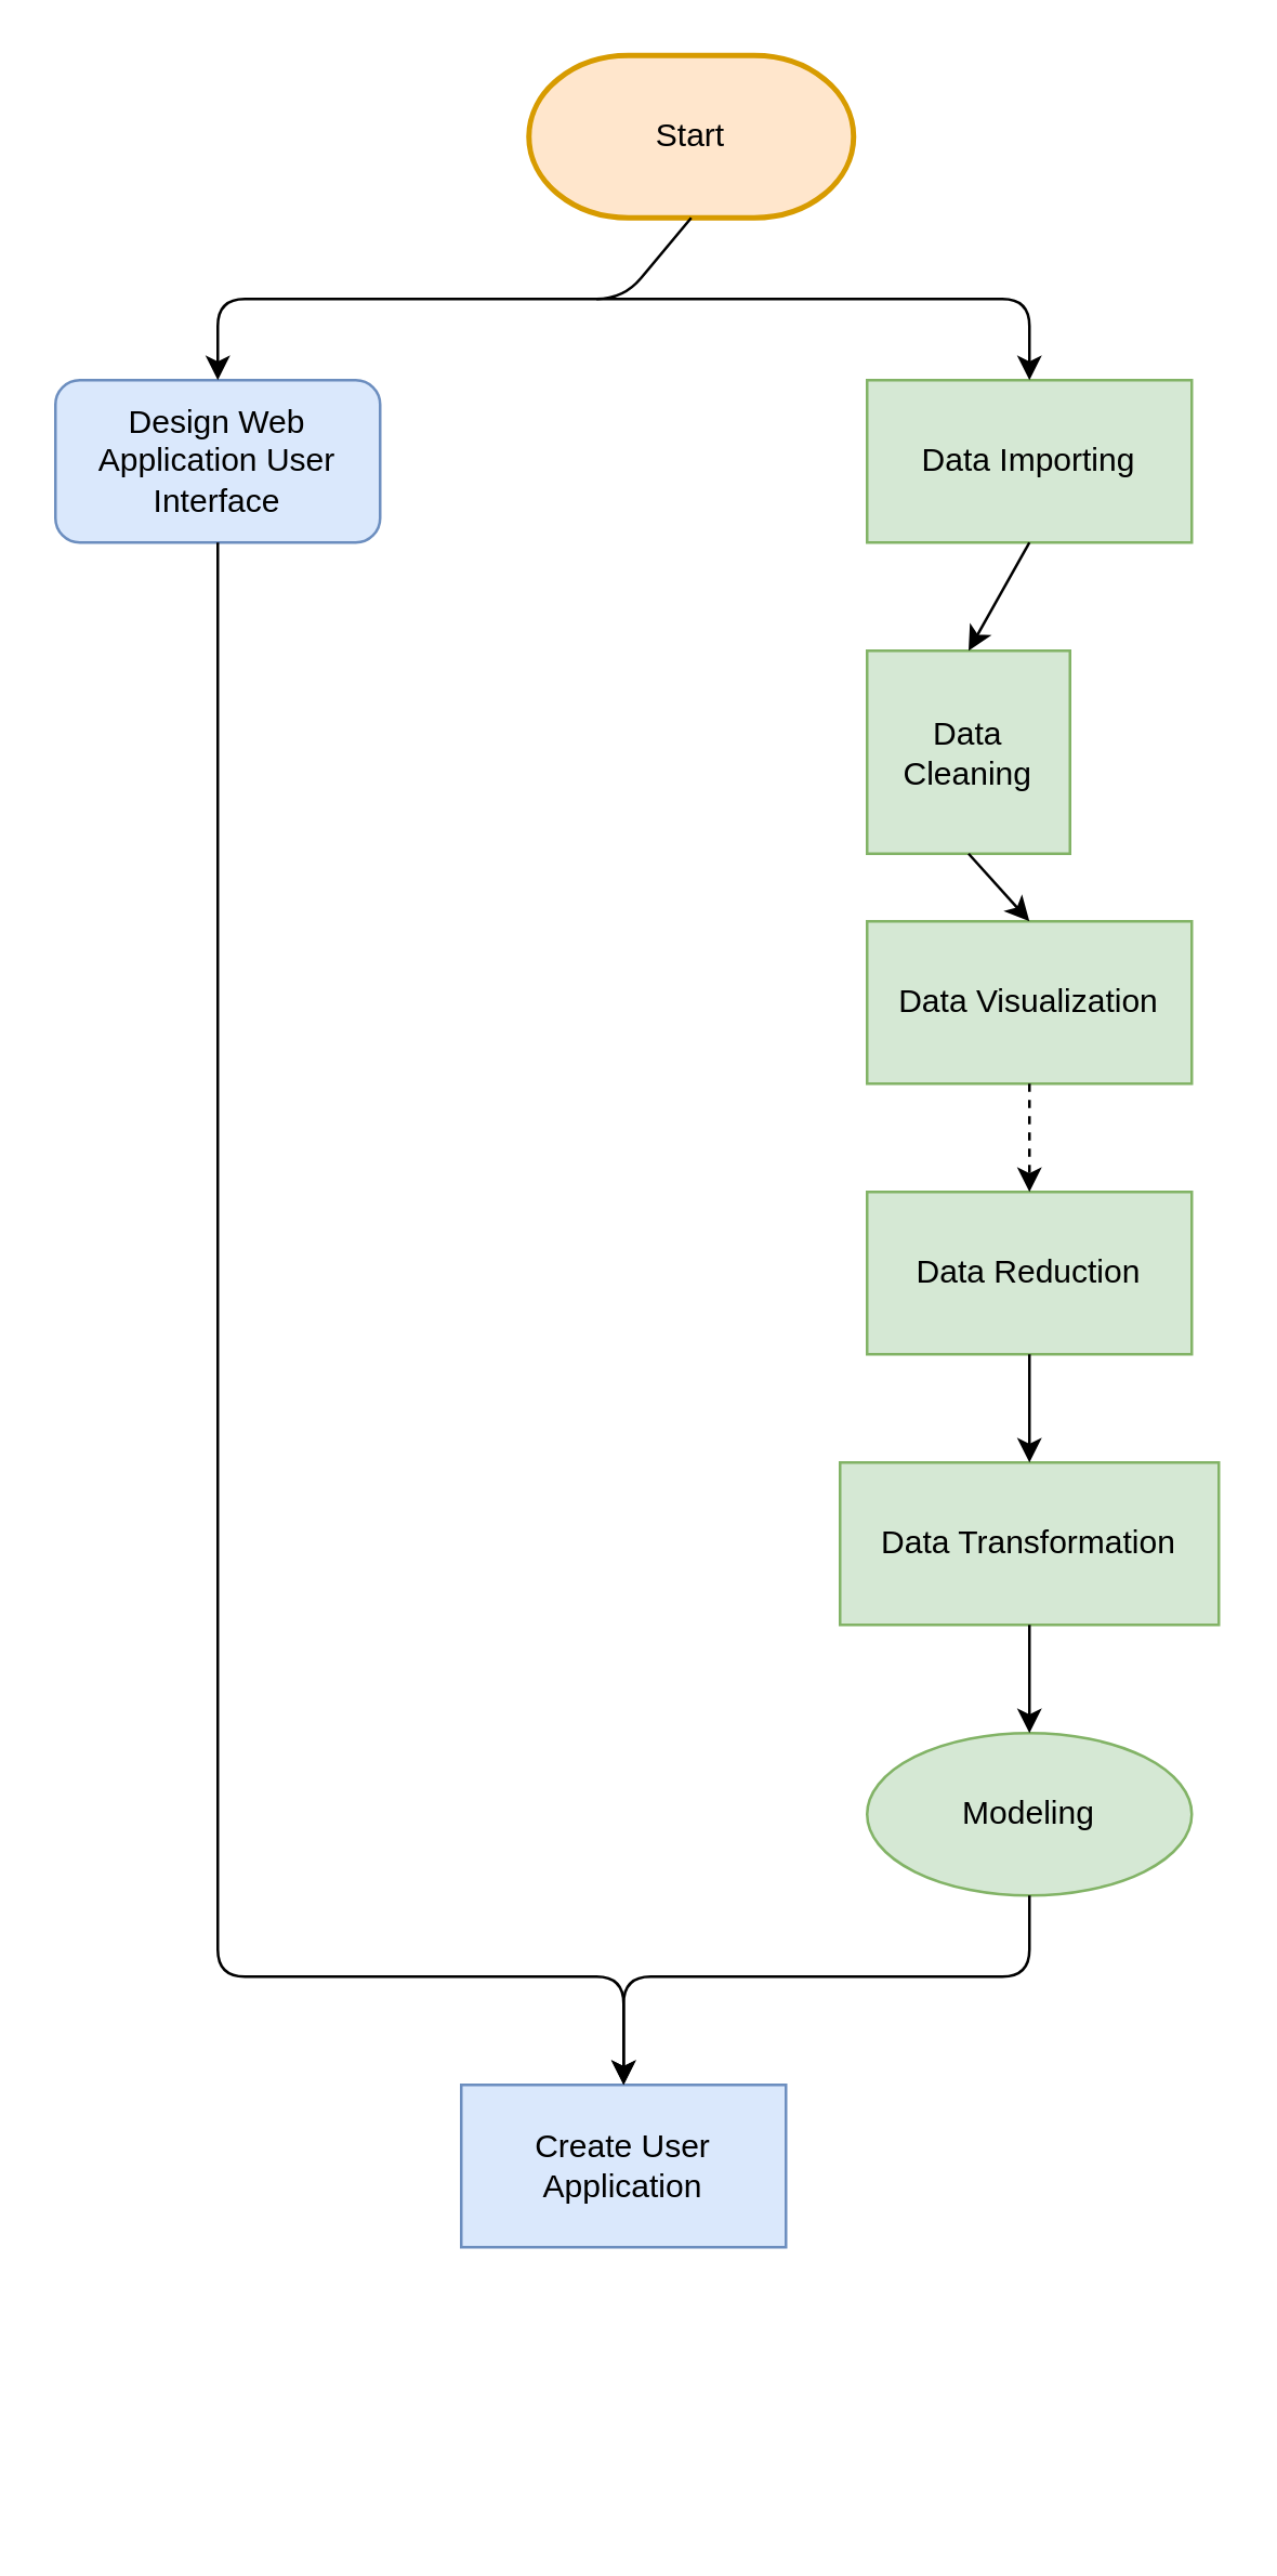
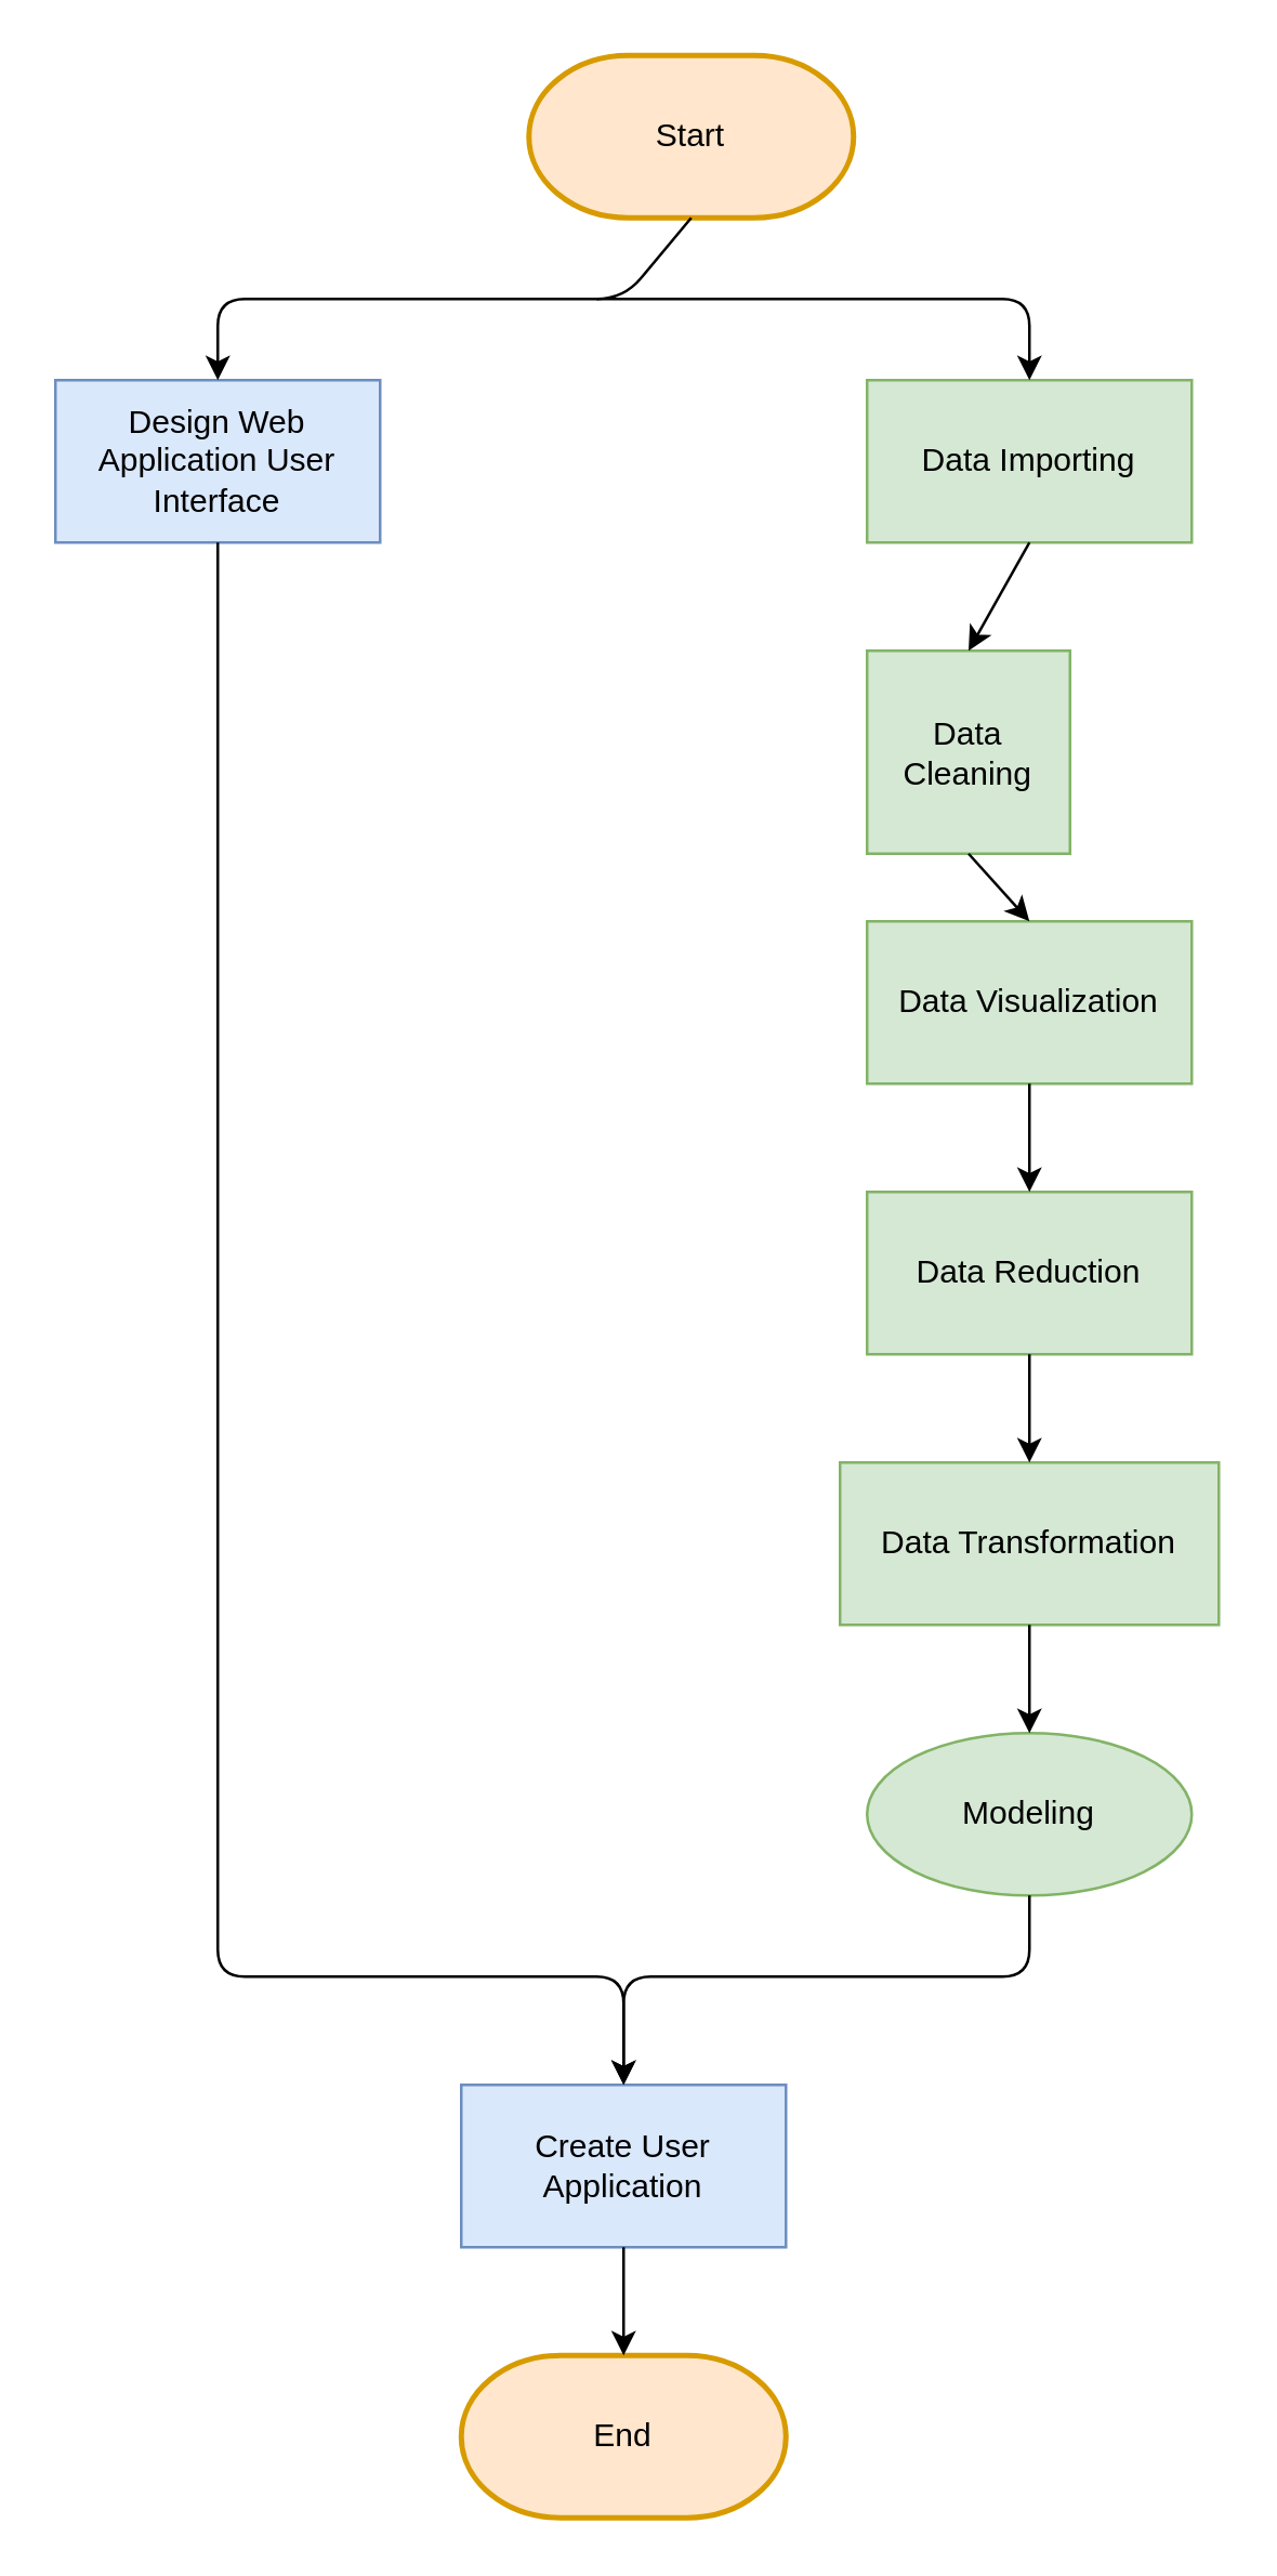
  <mxCell id="0" />
  <mxCell id="1" parent="0" />
  <mxCell id="2" value="Start" style="strokeWidth=2;html=1;shape=mxgraph.flowchart.terminator;whiteSpace=wrap;fillColor=#ffe6cc;strokeColor=#d79b00;" vertex="1" parent="1"><mxGeometry x="195" y="20" width="120" height="60" as="geometry" /></mxCell>
- <mxCell id="3" value="Design Web Application User Interface" style="whiteSpace=wrap;html=1;fillColor=#dae8fc;strokeColor=#6c8ebf;rounded=1;" vertex="1" parent="1"><mxGeometry x="20" y="140" width="120" height="60" as="geometry" /></mxCell>
+ <mxCell id="3" value="Design Web Application User Interface" style="rounded=0;whiteSpace=wrap;html=1;fillColor=#dae8fc;strokeColor=#6c8ebf;" vertex="1" parent="1"><mxGeometry x="20" y="140" width="120" height="60" as="geometry" /></mxCell>
  <mxCell id="4" value="Data Importing" style="rounded=0;whiteSpace=wrap;html=1;fillColor=#d5e8d4;strokeColor=#82b366;" vertex="1" parent="1"><mxGeometry x="320" y="140" width="120" height="60" as="geometry" /></mxCell>
  <mxCell id="5" value="Data Cleaning" style="rounded=0;whiteSpace=wrap;html=1;fillColor=#d5e8d4;strokeColor=#82b366;" vertex="1" parent="1"><mxGeometry x="320" y="240" width="75" height="75" as="geometry" /></mxCell>
  <mxCell id="6" value="Data Visualization" style="rounded=0;whiteSpace=wrap;html=1;fillColor=#d5e8d4;strokeColor=#82b366;" vertex="1" parent="1"><mxGeometry x="320" y="340" width="120" height="60" as="geometry" /></mxCell>
  <mxCell id="7" value="Data Reduction" style="rounded=0;whiteSpace=wrap;html=1;fillColor=#d5e8d4;strokeColor=#82b366;" vertex="1" parent="1"><mxGeometry x="320" y="440" width="120" height="60" as="geometry" /></mxCell>
  <mxCell id="8" value="Data Transformation" style="rounded=0;whiteSpace=wrap;html=1;fillColor=#d5e8d4;strokeColor=#82b366;" vertex="1" parent="1"><mxGeometry x="310" y="540" width="140" height="60" as="geometry" /></mxCell>
  <mxCell id="9" value="Modeling" style="ellipse;whiteSpace=wrap;html=1;fillColor=#d5e8d4;strokeColor=#82b366;" vertex="1" parent="1"><mxGeometry x="320" y="640" width="120" height="60" as="geometry" /></mxCell>
  <mxCell id="10" value="Create User Application" style="rounded=0;whiteSpace=wrap;html=1;fillColor=#dae8fc;strokeColor=#6c8ebf;" vertex="1" parent="1"><mxGeometry x="170" y="770" width="120" height="60" as="geometry" /></mxCell>
+ <mxCell id="11" value="End" style="strokeWidth=2;html=1;shape=mxgraph.flowchart.terminator;whiteSpace=wrap;fillColor=#ffe6cc;strokeColor=#d79b00;" vertex="1" parent="1"><mxGeometry x="170" y="870" width="120" height="60" as="geometry" /></mxCell>
  <mxCell id="12" value="" style="endArrow=classic;html=1;exitX=0.5;exitY=1;exitDx=0;exitDy=0;exitPerimeter=0;entryX=0.5;entryY=0;entryDx=0;entryDy=0;" edge="1" parent="1" source="2" target="3"><mxGeometry width="50" height="50" relative="1" as="geometry"><mxPoint x="200" y="170" as="sourcePoint" /><mxPoint x="250" y="120" as="targetPoint" /><Array as="points"><mxPoint x="230" y="110" /><mxPoint x="80" y="110" /></Array></mxGeometry></mxCell>
  <mxCell id="13" value="" style="endArrow=classic;html=1;entryX=0.5;entryY=0;entryDx=0;entryDy=0;" edge="1" parent="1" target="4"><mxGeometry width="50" height="50" relative="1" as="geometry"><mxPoint x="220" y="110" as="sourcePoint" /><mxPoint x="290" y="120" as="targetPoint" /><Array as="points"><mxPoint x="380" y="110" /></Array></mxGeometry></mxCell>
  <mxCell id="14" value="" style="endArrow=classic;html=1;exitX=0.5;exitY=1;exitDx=0;exitDy=0;entryX=0.5;entryY=0;entryDx=0;entryDy=0;" edge="1" parent="1" source="4" target="5"><mxGeometry width="50" height="50" relative="1" as="geometry"><mxPoint x="210" y="290" as="sourcePoint" /><mxPoint x="260" y="240" as="targetPoint" /></mxGeometry></mxCell>
  <mxCell id="15" value="" style="endArrow=classic;html=1;exitX=0.5;exitY=1;exitDx=0;exitDy=0;entryX=0.5;entryY=0;entryDx=0;entryDy=0;" edge="1" parent="1" source="5" target="6"><mxGeometry width="50" height="50" relative="1" as="geometry"><mxPoint x="210" y="310" as="sourcePoint" /><mxPoint x="260" y="260" as="targetPoint" /></mxGeometry></mxCell>
- <mxCell id="16" value="" style="endArrow=classic;html=1;exitX=0.5;exitY=1;exitDx=0;exitDy=0;entryX=0.5;entryY=0;entryDx=0;entryDy=0;dashed=1;" edge="1" parent="1" source="6" target="7"><mxGeometry width="50" height="50" relative="1" as="geometry"><mxPoint x="220" y="380" as="sourcePoint" /><mxPoint x="270" y="330" as="targetPoint" /></mxGeometry></mxCell>
+ <mxCell id="16" value="" style="endArrow=classic;html=1;exitX=0.5;exitY=1;exitDx=0;exitDy=0;entryX=0.5;entryY=0;entryDx=0;entryDy=0;" edge="1" parent="1" source="6" target="7"><mxGeometry width="50" height="50" relative="1" as="geometry"><mxPoint x="220" y="380" as="sourcePoint" /><mxPoint x="270" y="330" as="targetPoint" /></mxGeometry></mxCell>
  <mxCell id="17" value="" style="endArrow=classic;html=1;exitX=0.5;exitY=1;exitDx=0;exitDy=0;entryX=0.5;entryY=0;entryDx=0;entryDy=0;" edge="1" parent="1" source="8" target="9"><mxGeometry width="50" height="50" relative="1" as="geometry"><mxPoint x="220" y="570" as="sourcePoint" /><mxPoint x="270" y="520" as="targetPoint" /></mxGeometry></mxCell>
  <mxCell id="18" value="" style="endArrow=classic;html=1;exitX=0.5;exitY=1;exitDx=0;exitDy=0;entryX=0.5;entryY=0;entryDx=0;entryDy=0;" edge="1" parent="1" source="7" target="8"><mxGeometry width="50" height="50" relative="1" as="geometry"><mxPoint x="290" y="540" as="sourcePoint" /><mxPoint x="340" y="490" as="targetPoint" /></mxGeometry></mxCell>
  <mxCell id="19" value="" style="endArrow=classic;html=1;exitX=0.5;exitY=1;exitDx=0;exitDy=0;entryX=0.5;entryY=0;entryDx=0;entryDy=0;" edge="1" parent="1" source="3" target="10"><mxGeometry width="50" height="50" relative="1" as="geometry"><mxPoint x="70" y="310" as="sourcePoint" /><mxPoint x="120" y="260" as="targetPoint" /><Array as="points"><mxPoint x="80" y="730" /><mxPoint x="230" y="730" /></Array></mxGeometry></mxCell>
  <mxCell id="20" value="" style="endArrow=classic;html=1;exitX=0.5;exitY=1;exitDx=0;exitDy=0;" edge="1" parent="1" source="9"><mxGeometry width="50" height="50" relative="1" as="geometry"><mxPoint x="220" y="730" as="sourcePoint" /><mxPoint x="230" y="770" as="targetPoint" /><Array as="points"><mxPoint x="380" y="730" /><mxPoint x="230" y="730" /></Array></mxGeometry></mxCell>
+ <mxCell id="21" value="" style="endArrow=classic;html=1;exitX=0.5;exitY=1;exitDx=0;exitDy=0;entryX=0.5;entryY=0;entryDx=0;entryDy=0;entryPerimeter=0;" edge="1" parent="1" source="10" target="11"><mxGeometry width="50" height="50" relative="1" as="geometry"><mxPoint x="120" y="880" as="sourcePoint" /><mxPoint x="170" y="830" as="targetPoint" /></mxGeometry></mxCell>
